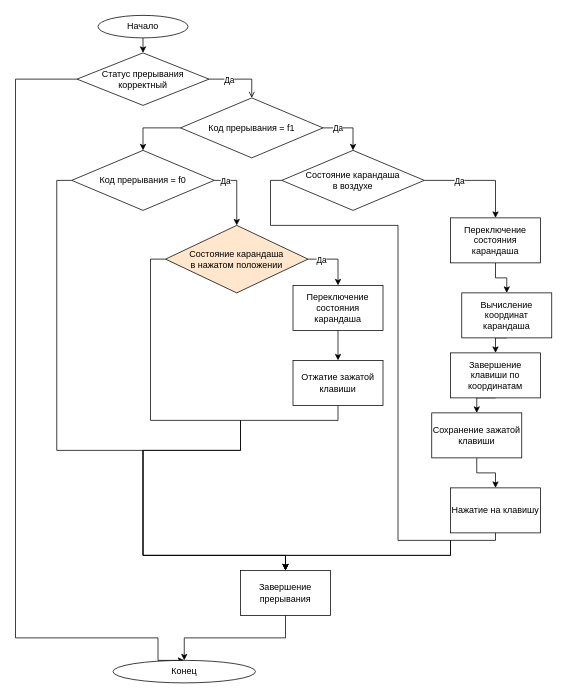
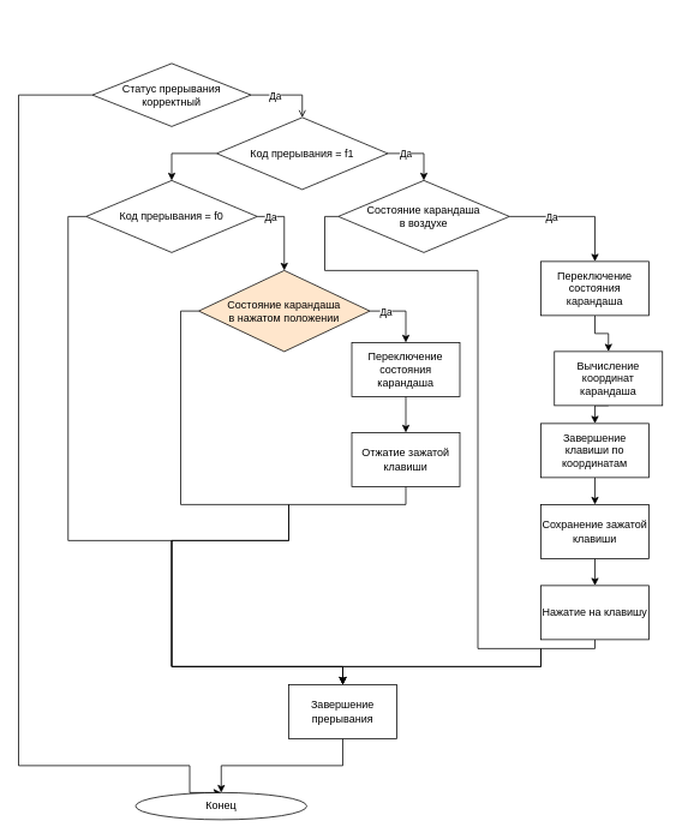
  <mxCell id="0" />
  <mxCell id="1" parent="0" />
- <mxCell id="2" style="edgeStyle=orthogonalEdgeStyle;rounded=0;orthogonalLoop=1;jettySize=auto;html=1;exitX=0.5;exitY=1;exitDx=0;exitDy=0;entryX=0.5;entryY=0;entryDx=0;entryDy=0;" edge="1" parent="1" source="3" target="7"><mxGeometry relative="1" as="geometry" /></mxCell>
- <mxCell id="3" value="Начало" style="ellipse;whiteSpace=wrap;html=1;" vertex="1" parent="1"><mxGeometry x="130" y="20" width="120" height="30" as="geometry" /></mxCell>
  <mxCell id="4" style="edgeStyle=orthogonalEdgeStyle;rounded=0;orthogonalLoop=1;jettySize=auto;html=1;exitX=1;exitY=0.5;exitDx=0;exitDy=0;entryX=0.5;entryY=0;entryDx=0;entryDy=0;endArrow=open;" edge="1" parent="1" source="7" target="11"><mxGeometry relative="1" as="geometry" /></mxCell>
  <mxCell id="5" value="Да" style="edgeLabel;html=1;align=center;verticalAlign=middle;resizable=0;points=[];" vertex="1" connectable="0" parent="4"><mxGeometry x="-0.366" y="-2" relative="1" as="geometry"><mxPoint y="-2" as="offset" /></mxGeometry></mxCell>
  <mxCell id="6" style="edgeStyle=orthogonalEdgeStyle;rounded=0;orthogonalLoop=1;jettySize=auto;html=1;exitX=0;exitY=0.5;exitDx=0;exitDy=0;entryX=0.5;entryY=0;entryDx=0;entryDy=0;" edge="1" parent="1" source="7" target="40"><mxGeometry relative="1" as="geometry"><mxPoint x="220" y="980" as="targetPoint" /><Array as="points"><mxPoint x="20" y="105" /><mxPoint x="20" y="850" /><mxPoint x="210" y="850" /></Array></mxGeometry></mxCell>
  <mxCell id="7" value="Статус прерывания корректный" style="rhombus;whiteSpace=wrap;html=1;" vertex="1" parent="1"><mxGeometry x="102" y="70" width="176" height="70" as="geometry" /></mxCell>
  <mxCell id="8" style="edgeStyle=orthogonalEdgeStyle;rounded=0;orthogonalLoop=1;jettySize=auto;html=1;exitX=0;exitY=0.5;exitDx=0;exitDy=0;entryX=0.5;entryY=0;entryDx=0;entryDy=0;" edge="1" parent="1" source="11" target="15"><mxGeometry relative="1" as="geometry" /></mxCell>
  <mxCell id="9" style="edgeStyle=orthogonalEdgeStyle;rounded=0;orthogonalLoop=1;jettySize=auto;html=1;exitX=1;exitY=0.5;exitDx=0;exitDy=0;entryX=0.5;entryY=0;entryDx=0;entryDy=0;" edge="1" parent="1" source="11" target="29"><mxGeometry relative="1" as="geometry" /></mxCell>
  <mxCell id="10" value="Да" style="edgeLabel;html=1;align=center;verticalAlign=middle;resizable=0;points=[];" vertex="1" connectable="0" parent="9"><mxGeometry x="-0.444" y="1" relative="1" as="geometry"><mxPoint as="offset" /></mxGeometry></mxCell>
  <mxCell id="11" value="Код прерывания = f1" style="rhombus;whiteSpace=wrap;html=1;" vertex="1" parent="1"><mxGeometry x="240" y="130" width="190" height="80" as="geometry" /></mxCell>
  <mxCell id="12" style="edgeStyle=orthogonalEdgeStyle;rounded=0;orthogonalLoop=1;jettySize=auto;html=1;exitX=1;exitY=0.5;exitDx=0;exitDy=0;entryX=0.5;entryY=0;entryDx=0;entryDy=0;" edge="1" parent="1" source="15" target="33"><mxGeometry relative="1" as="geometry" /></mxCell>
  <mxCell id="13" value="Да" style="edgeLabel;html=1;align=center;verticalAlign=middle;resizable=0;points=[];" vertex="1" connectable="0" parent="12"><mxGeometry x="-0.299" relative="1" as="geometry"><mxPoint x="-15.03" y="-1.72" as="offset" /></mxGeometry></mxCell>
  <mxCell id="14" style="edgeStyle=orthogonalEdgeStyle;rounded=0;orthogonalLoop=1;jettySize=auto;html=1;exitX=0;exitY=0.5;exitDx=0;exitDy=0;entryX=0.5;entryY=0;entryDx=0;entryDy=0;" edge="1" parent="1" source="15" target="39"><mxGeometry relative="1" as="geometry"><Array as="points"><mxPoint x="75" y="240" /><mxPoint x="75" y="600" /><mxPoint x="190" y="600" /><mxPoint x="190" y="740" /><mxPoint x="380" y="740" /></Array></mxGeometry></mxCell>
  <mxCell id="15" value="Код прерывания = f0" style="rhombus;whiteSpace=wrap;html=1;" vertex="1" parent="1"><mxGeometry x="95" y="200" width="190" height="80" as="geometry" /></mxCell>
  <mxCell id="16" style="edgeStyle=orthogonalEdgeStyle;rounded=0;orthogonalLoop=1;jettySize=auto;html=1;exitX=0.5;exitY=1;exitDx=0;exitDy=0;entryX=0.5;entryY=0;entryDx=0;entryDy=0;" edge="1" parent="1" source="17" target="19"><mxGeometry relative="1" as="geometry" /></mxCell>
  <mxCell id="17" value="Вычисление координат карандаша" style="rounded=0;whiteSpace=wrap;html=1;" vertex="1" parent="1"><mxGeometry x="615" y="390" width="120" height="60" as="geometry" /></mxCell>
  <mxCell id="18" style="edgeStyle=orthogonalEdgeStyle;rounded=0;orthogonalLoop=1;jettySize=auto;html=1;exitX=0.5;exitY=1;exitDx=0;exitDy=0;entryX=0.5;entryY=0;entryDx=0;entryDy=0;" edge="1" parent="1" source="19" target="23"><mxGeometry relative="1" as="geometry" /></mxCell>
  <mxCell id="19" value="Завершение клавиши по координатам" style="rounded=0;whiteSpace=wrap;html=1;" vertex="1" parent="1"><mxGeometry x="600" y="470" width="120" height="60" as="geometry" /></mxCell>
  <mxCell id="20" style="edgeStyle=orthogonalEdgeStyle;rounded=0;orthogonalLoop=1;jettySize=auto;html=1;exitX=0.5;exitY=1;exitDx=0;exitDy=0;entryX=0.5;entryY=0;entryDx=0;entryDy=0;endArrow=none;" edge="1" parent="1" source="21" target="39"><mxGeometry relative="1" as="geometry"><Array as="points"><mxPoint x="660" y="720" /><mxPoint x="600" y="720" /><mxPoint x="600" y="740" /><mxPoint x="380" y="740" /></Array></mxGeometry></mxCell>
  <mxCell id="21" value="Нажатие на клавишу" style="rounded=0;whiteSpace=wrap;html=1;" vertex="1" parent="1"><mxGeometry x="600" y="650" width="120" height="60" as="geometry" /></mxCell>
  <mxCell id="22" style="edgeStyle=orthogonalEdgeStyle;rounded=0;orthogonalLoop=1;jettySize=auto;html=1;exitX=0.5;exitY=1;exitDx=0;exitDy=0;entryX=0.5;entryY=0;entryDx=0;entryDy=0;" edge="1" parent="1" source="23" target="21"><mxGeometry relative="1" as="geometry" /></mxCell>
- <mxCell id="23" value="Сохранение зажатой клавиши" style="rounded=0;whiteSpace=wrap;html=1;" vertex="1" parent="1"><mxGeometry x="575" y="550" width="120" height="60" as="geometry" /></mxCell>
+ <mxCell id="23" value="Сохранение зажатой клавиши" style="rounded=0;whiteSpace=wrap;html=1;" vertex="1" parent="1"><mxGeometry x="600" y="560" width="120" height="60" as="geometry" /></mxCell>
  <mxCell id="24" style="edgeStyle=orthogonalEdgeStyle;rounded=0;orthogonalLoop=1;jettySize=auto;html=1;exitX=0.5;exitY=1;exitDx=0;exitDy=0;entryX=0.5;entryY=0;entryDx=0;entryDy=0;" edge="1" parent="1" source="25" target="17"><mxGeometry relative="1" as="geometry" /></mxCell>
  <mxCell id="25" value="Переключение состояния карандаша" style="rounded=0;whiteSpace=wrap;html=1;" vertex="1" parent="1"><mxGeometry x="600" y="290" width="120" height="60" as="geometry" /></mxCell>
  <mxCell id="26" style="edgeStyle=orthogonalEdgeStyle;rounded=0;orthogonalLoop=1;jettySize=auto;html=1;exitX=1;exitY=0.5;exitDx=0;exitDy=0;entryX=0.5;entryY=0;entryDx=0;entryDy=0;" edge="1" parent="1" source="29" target="25"><mxGeometry relative="1" as="geometry" /></mxCell>
  <mxCell id="27" value="Да" style="edgeLabel;html=1;align=center;verticalAlign=middle;resizable=0;points=[];" vertex="1" connectable="0" parent="26"><mxGeometry x="-0.372" relative="1" as="geometry"><mxPoint as="offset" /></mxGeometry></mxCell>
  <mxCell id="28" style="edgeStyle=orthogonalEdgeStyle;rounded=0;orthogonalLoop=1;jettySize=auto;html=1;exitX=0;exitY=0.5;exitDx=0;exitDy=0;entryX=0.5;entryY=0;entryDx=0;entryDy=0;" edge="1" parent="1" source="29" target="39"><mxGeometry relative="1" as="geometry"><Array as="points"><mxPoint x="360" y="240" /><mxPoint x="360" y="300" /><mxPoint x="530" y="300" /><mxPoint x="530" y="720" /><mxPoint x="600" y="720" /><mxPoint x="600" y="740" /><mxPoint x="380" y="740" /></Array></mxGeometry></mxCell>
  <mxCell id="29" value="Состояние карандаша&lt;br&gt;в воздухе" style="rhombus;whiteSpace=wrap;html=1;" vertex="1" parent="1"><mxGeometry x="375" y="200" width="190" height="80" as="geometry" /></mxCell>
  <mxCell id="30" style="edgeStyle=orthogonalEdgeStyle;rounded=0;orthogonalLoop=1;jettySize=auto;html=1;exitX=1;exitY=0.5;exitDx=0;exitDy=0;entryX=0.5;entryY=0;entryDx=0;entryDy=0;" edge="1" parent="1" source="33" target="35"><mxGeometry relative="1" as="geometry" /></mxCell>
  <mxCell id="31" value="Да" style="edgeLabel;html=1;align=center;verticalAlign=middle;resizable=0;points=[];" vertex="1" connectable="0" parent="30"><mxGeometry x="-0.535" relative="1" as="geometry"><mxPoint as="offset" /></mxGeometry></mxCell>
  <mxCell id="32" style="edgeStyle=orthogonalEdgeStyle;rounded=0;orthogonalLoop=1;jettySize=auto;html=1;exitX=0;exitY=0.5;exitDx=0;exitDy=0;entryX=0.5;entryY=0;entryDx=0;entryDy=0;" edge="1" parent="1" source="33" target="39"><mxGeometry relative="1" as="geometry"><Array as="points"><mxPoint x="200" y="345" /><mxPoint x="200" y="560" /><mxPoint x="320" y="560" /><mxPoint x="320" y="600" /><mxPoint x="190" y="600" /><mxPoint x="190" y="740" /><mxPoint x="380" y="740" /></Array></mxGeometry></mxCell>
  <mxCell id="33" value="Состояние карандаша&lt;br&gt;в нажатом положении" style="rhombus;whiteSpace=wrap;html=1;fillColor=#ffe6cc;" vertex="1" parent="1"><mxGeometry x="220" y="300" width="190" height="90" as="geometry" /></mxCell>
  <mxCell id="34" style="edgeStyle=orthogonalEdgeStyle;rounded=0;orthogonalLoop=1;jettySize=auto;html=1;exitX=0.5;exitY=1;exitDx=0;exitDy=0;entryX=0.5;entryY=0;entryDx=0;entryDy=0;" edge="1" parent="1" source="35" target="37"><mxGeometry relative="1" as="geometry" /></mxCell>
  <mxCell id="35" value="Переключение состояния карандаша" style="rounded=0;whiteSpace=wrap;html=1;" vertex="1" parent="1"><mxGeometry x="390" y="380" width="120" height="60" as="geometry" /></mxCell>
  <mxCell id="36" style="edgeStyle=orthogonalEdgeStyle;rounded=0;orthogonalLoop=1;jettySize=auto;html=1;exitX=0.5;exitY=1;exitDx=0;exitDy=0;" edge="1" parent="1" source="37"><mxGeometry relative="1" as="geometry"><mxPoint x="380" y="760" as="targetPoint" /><Array as="points"><mxPoint x="450" y="560" /><mxPoint x="320" y="560" /><mxPoint x="320" y="600" /><mxPoint x="190" y="600" /><mxPoint x="190" y="740" /><mxPoint x="380" y="740" /></Array></mxGeometry></mxCell>
  <mxCell id="37" value="Отжатие зажатой клавиши" style="rounded=0;whiteSpace=wrap;html=1;" vertex="1" parent="1"><mxGeometry x="390" y="480" width="120" height="60" as="geometry" /></mxCell>
  <mxCell id="38" style="edgeStyle=orthogonalEdgeStyle;rounded=0;orthogonalLoop=1;jettySize=auto;html=1;exitX=0.5;exitY=1;exitDx=0;exitDy=0;entryX=0.5;entryY=0;entryDx=0;entryDy=0;" edge="1" parent="1" source="39" target="40"><mxGeometry relative="1" as="geometry" /></mxCell>
  <mxCell id="39" value="Завершение прерывания" style="rounded=0;whiteSpace=wrap;html=1;" vertex="1" parent="1"><mxGeometry x="320" y="760" width="120" height="60" as="geometry" /></mxCell>
  <mxCell id="40" value="Конец" style="ellipse;whiteSpace=wrap;html=1;" vertex="1" parent="1"><mxGeometry x="150" y="880" width="190" height="30" as="geometry" /></mxCell>
